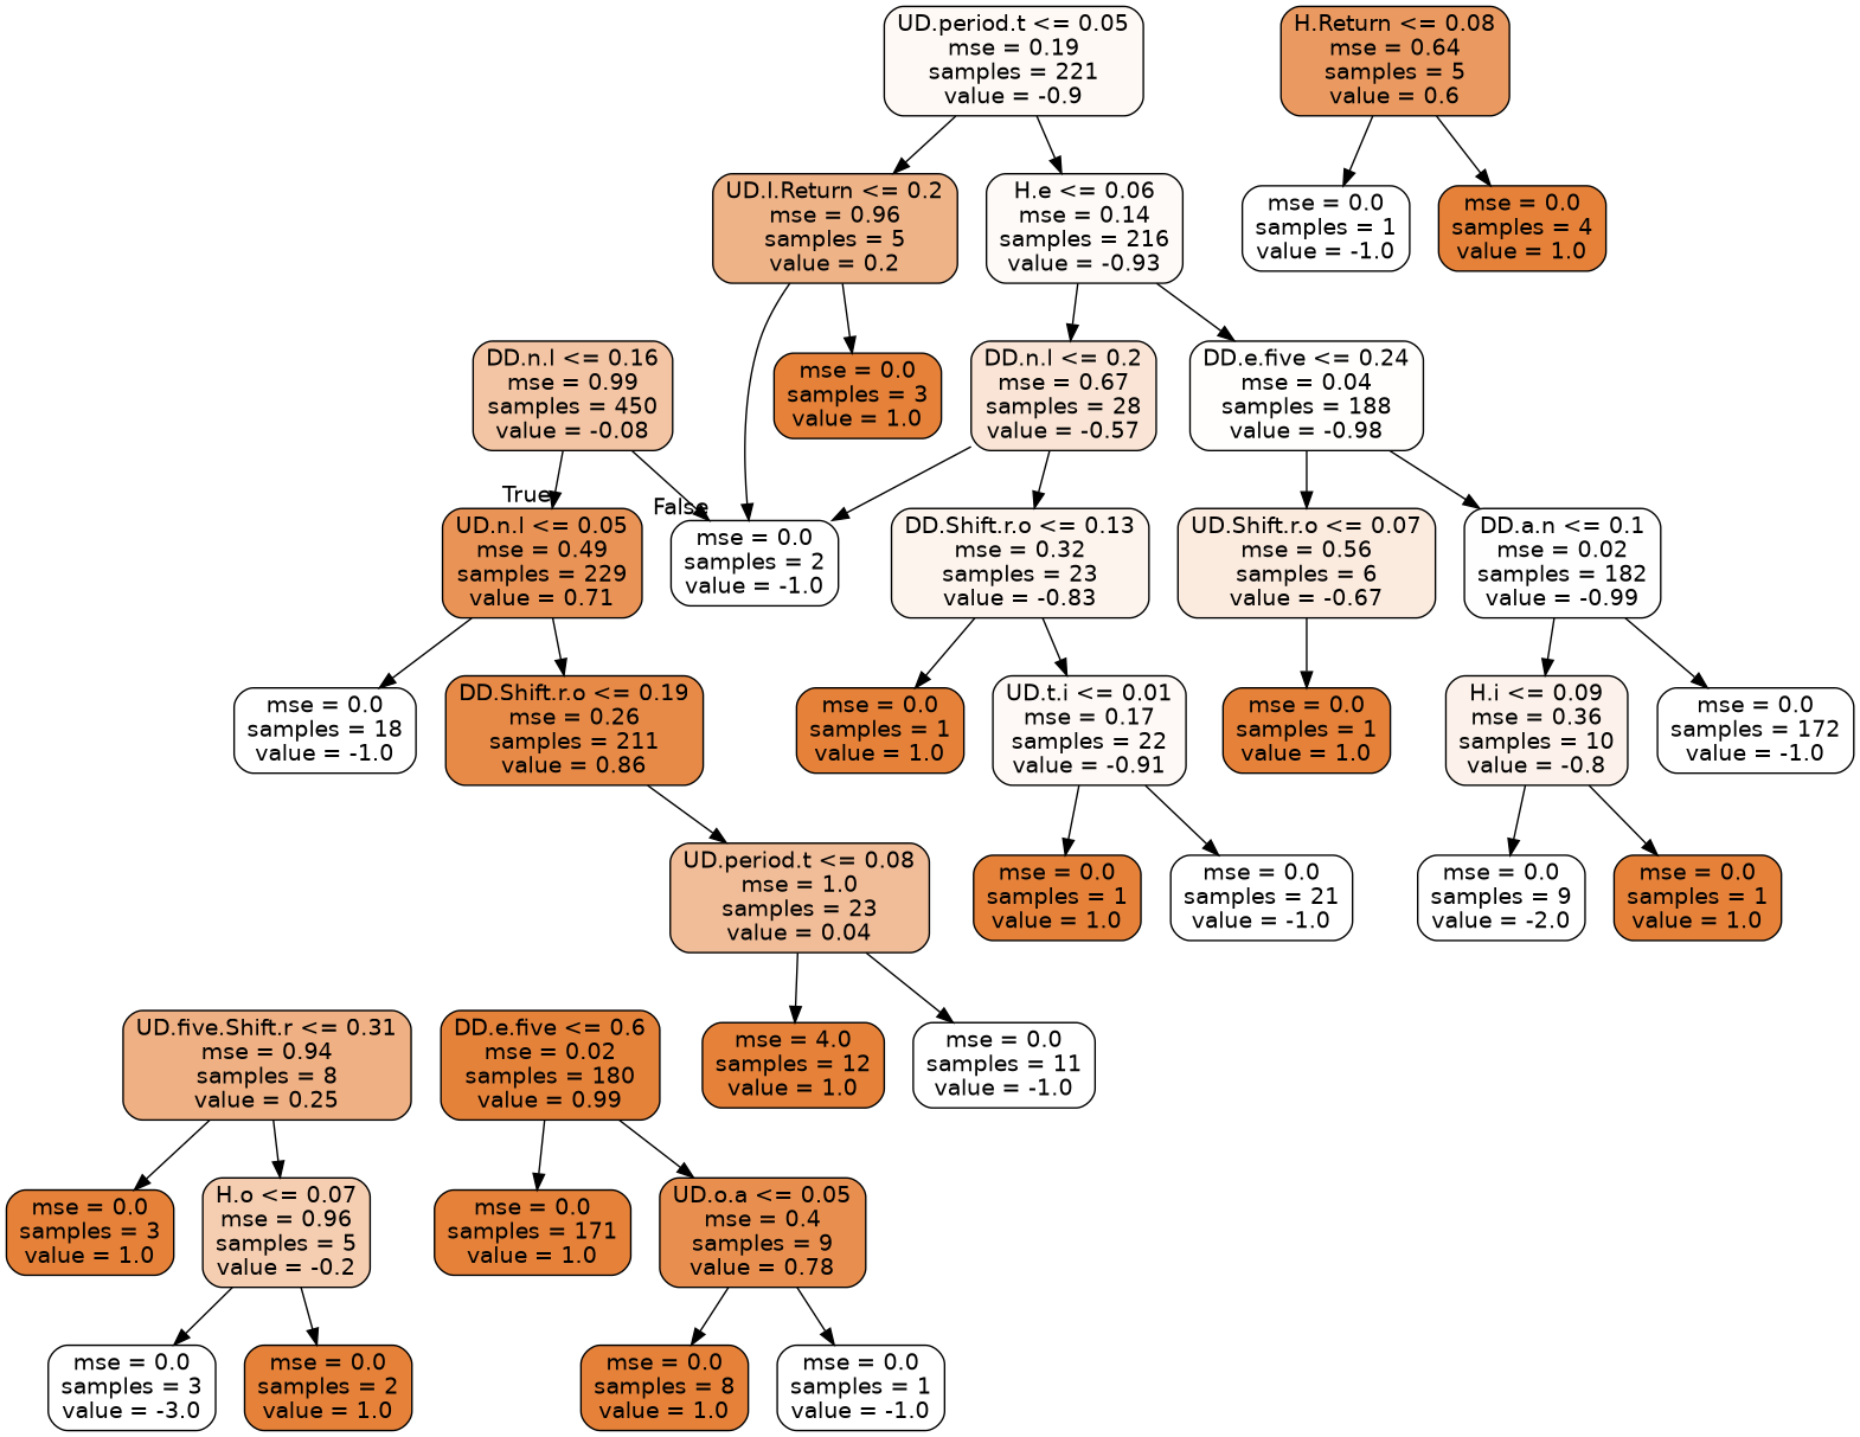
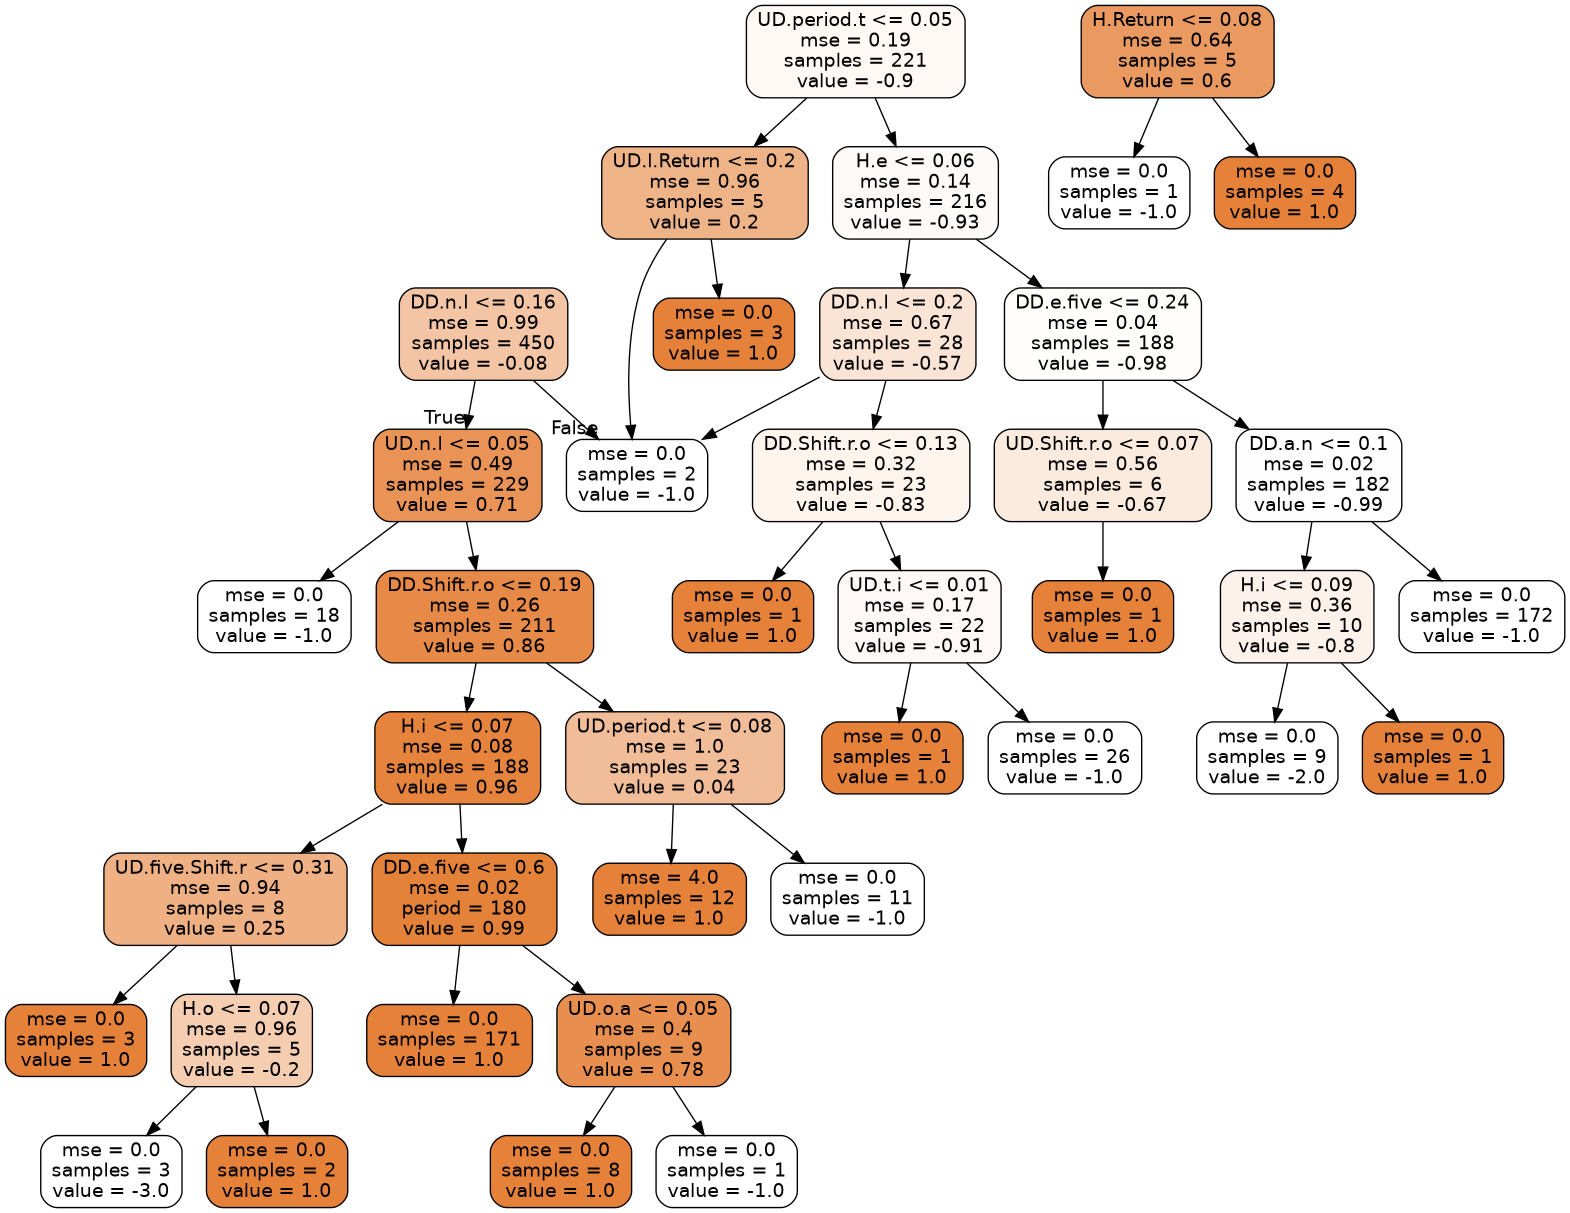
  digraph {
    node [color=black fillcolor="#e58139" fontname=helvetica shape=box style="filled, rounded"]
    edge [fontname=helvetica]
    n1 [fillcolor="#f3c5a4" label="DD.n.l <= 0.16\nmse = 0.99\nsamples = 450\nvalue = -0.08"]
    n2 [fillcolor="#e99356" label="UD.n.l <= 0.05\nmse = 0.49\nsamples = 229\nvalue = 0.71"]
    n3 [fillcolor="#ffffff" label="mse = 0.0\nsamples = 2\nvalue = -1.0"]
    n4 [fillcolor="#ffffff" label="mse = 0.0\nsamples = 18\nvalue = -1.0"]
    n5 [fillcolor="#e78a47" label="DD.Shift.r.o <= 0.19\nmse = 0.26\nsamples = 211\nvalue = 0.86"]
    n6 [fillcolor="#fef9f5" label="UD.period.t <= 0.05\nmse = 0.19\nsamples = 221\nvalue = -0.9"]
    n7 [fillcolor="#efb388" label="UD.l.Return <= 0.2\nmse = 0.96\nsamples = 5\nvalue = 0.2"]
    n8 [fillcolor="#fefaf8" label="H.e <= 0.06\nmse = 0.14\nsamples = 216\nvalue = -0.93"]
+   n9 [fillcolor="#e6843d" label="H.i <= 0.07\nmse = 0.08\nsamples = 188\nvalue = 0.96"]
    n10 [fillcolor="#f1bd98" label="UD.period.t <= 0.08\nmse = 1.0\nsamples = 23\nvalue = 0.04"]
    n11 [fillcolor="#efb083" label="UD.five.Shift.r <= 0.31\nmse = 0.94\nsamples = 8\nvalue = 0.25"]
-   n12 [fillcolor="#e5823a" label="DD.e.five <= 0.6\nmse = 0.02\nsamples = 180\nvalue = 0.99"]
+   n12 [fillcolor="#e5823a" label="DD.e.five <= 0.6\nmse = 0.02\nperiod = 180\nvalue = 0.99"]
    n13 [label="mse = 4.0\nsamples = 12\nvalue = 1.0"]
    n14 [fillcolor="#ffffff" label="mse = 0.0\nsamples = 11\nvalue = -1.0"]
    n15 [label="mse = 0.0\nsamples = 3\nvalue = 1.0"]
    n16 [fillcolor="#f5cdb0" label="H.o <= 0.07\nmse = 0.96\nsamples = 5\nvalue = -0.2"]
    n17 [label="mse = 0.0\nsamples = 171\nvalue = 1.0"]
    n18 [fillcolor="#e88f4f" label="UD.o.a <= 0.05\nmse = 0.4\nsamples = 9\nvalue = 0.78"]
    n19 [fillcolor="#ffffff" label="mse = 0.0\nsamples = 3\nvalue = -3.0"]
    n20 [label="mse = 0.0\nsamples = 2\nvalue = 1.0"]
    n21 [label="mse = 0.0\nsamples = 8\nvalue = 1.0"]
    n22 [fillcolor="#ffffff" label="mse = 0.0\nsamples = 1\nvalue = -1.0"]
    n23 [label="mse = 0.0\nsamples = 3\nvalue = 1.0"]
    n24 [fillcolor="#f9e4d5" label="DD.n.l <= 0.2\nmse = 0.67\nsamples = 28\nvalue = -0.57"]
    n25 [fillcolor="#fffefd" label="DD.e.five <= 0.24\nmse = 0.04\nsamples = 188\nvalue = -0.98"]
    n26 [fillcolor="#fdf4ee" label="DD.Shift.r.o <= 0.13\nmse = 0.32\nsamples = 23\nvalue = -0.83"]
    n27 [fillcolor="#fbeade" label="UD.Shift.r.o <= 0.07\nmse = 0.56\nsamples = 6\nvalue = -0.67"]
    n28 [fillcolor="#fffefe" label="DD.a.n <= 0.1\nmse = 0.02\nsamples = 182\nvalue = -0.99"]
    n29 [fillcolor="#ea9a61" label="H.Return <= 0.08\nmse = 0.64\nsamples = 5\nvalue = 0.6"]
    n30 [fillcolor="#ffffff" label="mse = 0.0\nsamples = 1\nvalue = -1.0"]
    n31 [label="mse = 0.0\nsamples = 4\nvalue = 1.0"]
    n32 [label="mse = 0.0\nsamples = 1\nvalue = 1.0"]
    n33 [fillcolor="#fef9f6" label="UD.t.i <= 0.01\nmse = 0.17\nsamples = 22\nvalue = -0.91"]
    n34 [label="mse = 0.0\nsamples = 1\nvalue = 1.0"]
-   n35 [fillcolor="#ffffff" label="mse = 0.0\nsamples = 21\nvalue = -1.0"]
+   n35 [fillcolor="#ffffff" label="mse = 0.0\nsamples = 26\nvalue = -1.0"]
    n36 [label="mse = 0.0\nsamples = 1\nvalue = 1.0"]
    n37 [fillcolor="#fcf2eb" label="H.i <= 0.09\nmse = 0.36\nsamples = 10\nvalue = -0.8"]
    n38 [fillcolor="#ffffff" label="mse = 0.0\nsamples = 172\nvalue = -1.0"]
    n39 [fillcolor="#ffffff" label="mse = 0.0\nsamples = 9\nvalue = -2.0"]
    n40 [label="mse = 0.0\nsamples = 1\nvalue = 1.0"]
    n1 -> n2 [headlabel=True labelangle=45 labeldistance=2.5]
    n1 -> n3 [headlabel=False labelangle=-45 labeldistance=2.5]
    n2 -> n4
    n2 -> n5
+   n5 -> n9
    n5 -> n10
    n6 -> n7
    n6 -> n8
    n7 -> n3
    n7 -> n23
    n8 -> n24
    n8 -> n25
+   n9 -> n11
+   n9 -> n12
    n10 -> n13
    n10 -> n14
    n11 -> n15
    n11 -> n16
    n12 -> n17
    n12 -> n18
    n16 -> n19
    n16 -> n20
    n18 -> n21
    n18 -> n22
    n24 -> n3
    n24 -> n26
    n25 -> n27
    n25 -> n28
    n26 -> n32
    n26 -> n33
    n27 -> n36
    n28 -> n37
    n28 -> n38
    n29 -> n30
    n29 -> n31
    n33 -> n34
    n33 -> n35
    n37 -> n39
    n37 -> n40
  }
